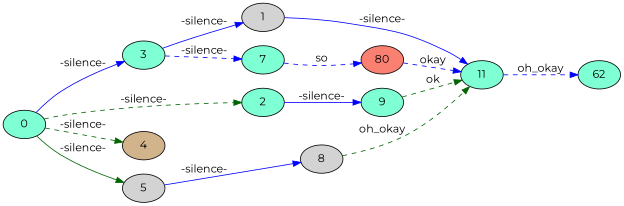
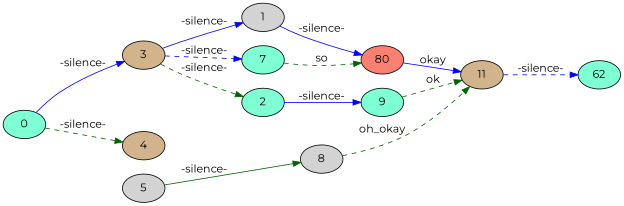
  digraph {
    fontname=Montserrat
    rankdir=LR
    node [fillcolor=aquamarine fontname=Montserrat style=filled]
    edge [color=blue fontname=Montserrat style=dashed]
    0
    2
-   3
+   3 [fillcolor=tan]
    4 [fillcolor=tan]
    5 [fillcolor=lightgrey]
    1 [fillcolor=lightgrey]
    n7 [fillcolor=salmon label=80]
    9
    7
    8 [fillcolor=lightgrey]
-   11
+   11 [fillcolor=tan]
    n12 [label=62]
-   0 -> 2 [color=darkgreen label="-silence-"]
+   3 -> 2 [color=darkgreen label="-silence-"]
    0 -> 3 [label="-silence-" style=solid]
    0 -> 4 [color=darkgreen label="-silence-"]
-   0 -> 5 [color=darkgreen label="-silence-" style=solid]
    2 -> 9 [label="-silence-" style=solid]
    3 -> 1 [label="-silence-" style=solid]
    3 -> 7 [label="-silence-"]
-   5 -> 8 [label="-silence-" style=solid]
-   1 -> 11 [label="-silence-" style=solid]
-   n7 -> 11 [label=okay]
+   5 -> 8 [color=darkgreen label="-silence-" style=solid]
+   1 -> n7 [label="-silence-" style=solid]
+   n7 -> 11 [label=okay style=solid]
    9 -> 11 [color=darkgreen label=ok]
-   7 -> n7 [label=so]
+   7 -> n7 [color=darkgreen label=so]
    8 -> 11 [color=darkgreen label=oh_okay]
-   11 -> n12 [label=oh_okay]
+   11 -> n12 [label="-silence-"]
  }
